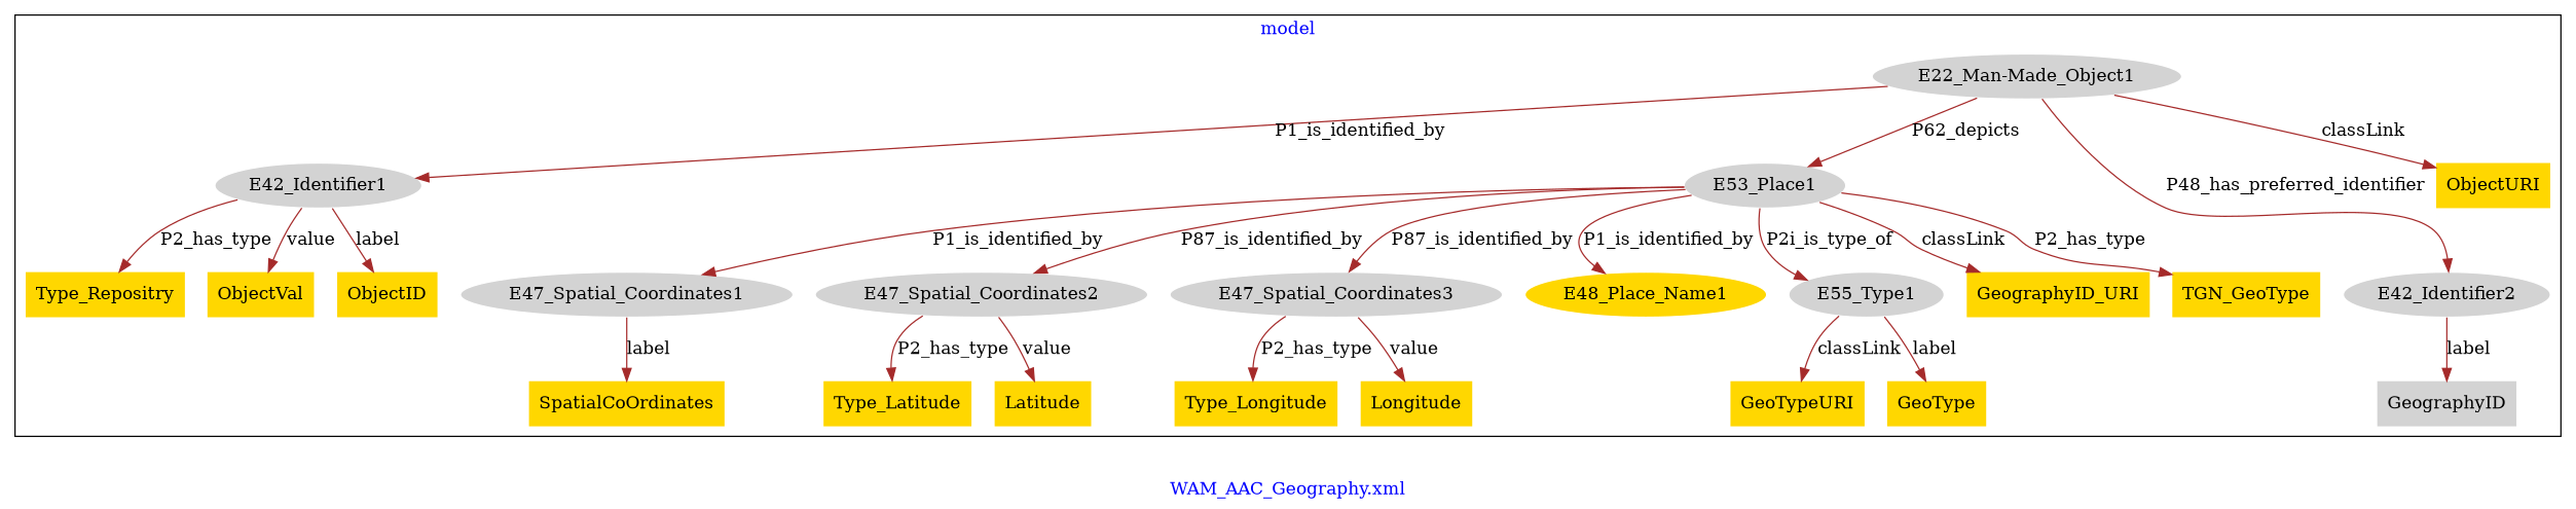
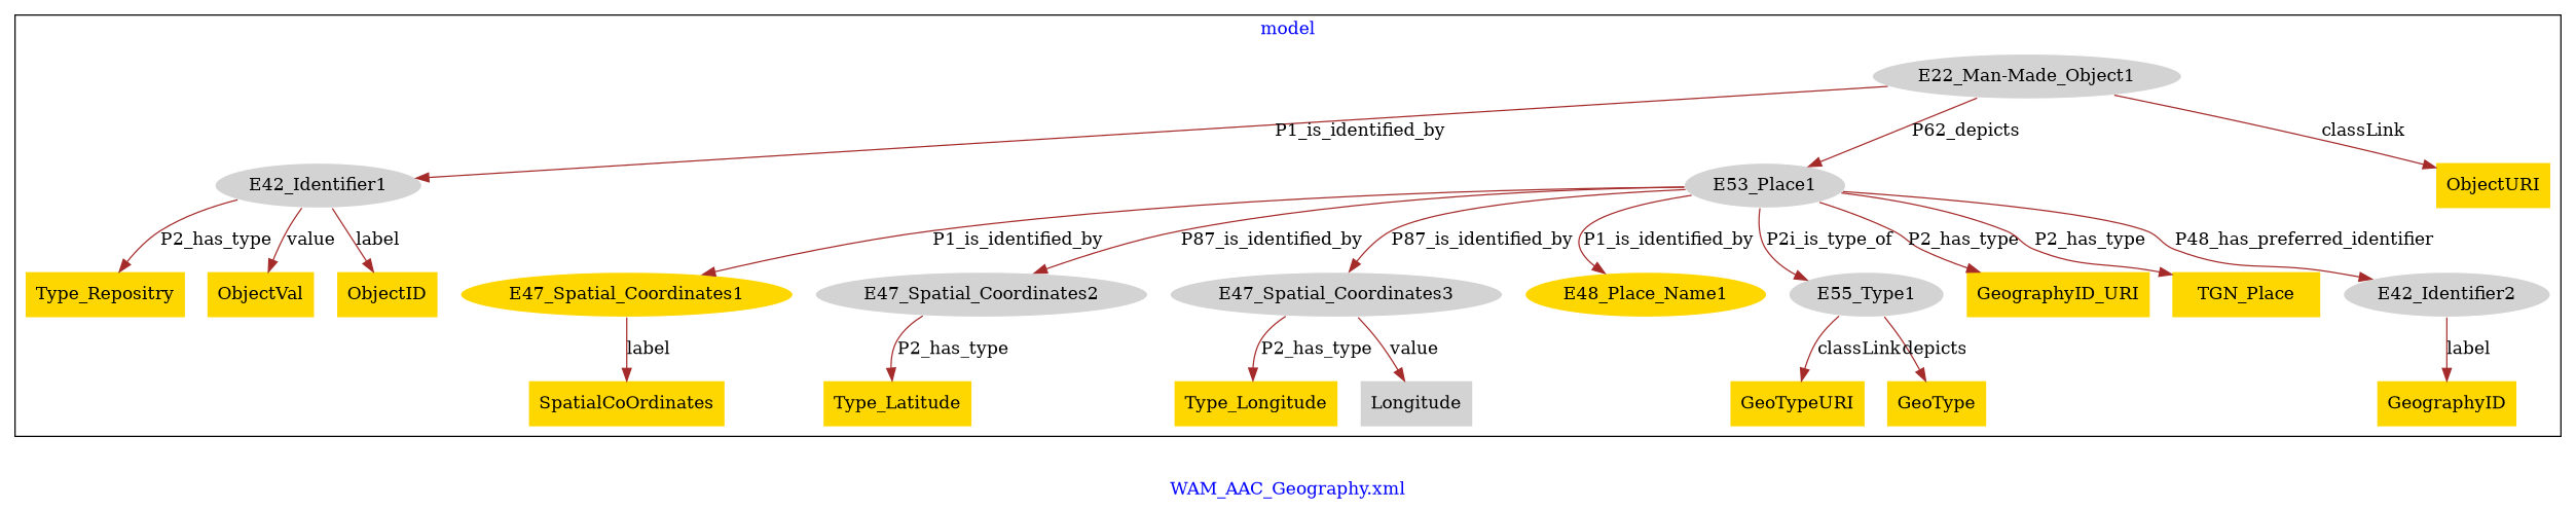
  digraph {
    fontcolor=blue
    label="WAM_AAC_Geography.xml"
    remincross=true
    node [fillcolor=gold style=filled shape=plaintext]
    edge [color=brown fontcolor=black]
    n1 [color=white fillcolor=lightgray label="E22_Man-Made_Object1" shape=""]
    n2 [color=white fillcolor=lightgray label=E42_Identifier1 shape=""]
    n3 [color=white fillcolor=lightgray label=E53_Place1 shape=""]
    n4 [color=white fillcolor=lightgray label=E42_Identifier2 shape=""]
-   n5 [color=white fillcolor=lightgray label=E47_Spatial_Coordinates1 shape=""]
+   n5 [color=white label=E47_Spatial_Coordinates1 shape=""]
    n6 [color=white fillcolor=lightgray label=E47_Spatial_Coordinates2 shape=""]
    n7 [color=white fillcolor=lightgray label=E47_Spatial_Coordinates3 shape=""]
    n8 [color=white label=E48_Place_Name1 shape=""]
    n9 [color=white fillcolor=lightgray label=E55_Type1 shape=""]
    n10 [label=Type_Repositry]
-   n11 [label=Longitude]
-   n12 [fillcolor=lightgray label=GeographyID]
-   n13 [label=Latitude]
+   n11 [fillcolor=lightgray label=Longitude]
+   n12 [label=GeographyID]
    n14 [label=Type_Longitude]
    n15 [label=Type_Latitude]
    n16 [label=GeoTypeURI]
    n17 [label=GeographyID_URI]
    n18 [label=SpatialCoOrdinates]
-   n19 [label=TGN_GeoType]
+   n19 [label=TGN_Place]
    n20 [label=ObjectURI]
    n21 [label=ObjectVal]
    n22 [label=ObjectID]
    n23 [label=GeoType]
    subgraph cluster_1 {
      label=model
      n1
      n2
      n3
      n4
      n5
      n6
      n7
      n8
      n9
      n10
      n11
      n12
-     n13
      n14
      n15
      n16
      n17
      n18
      n19
      n20
      n21
      n22
      n23
    }
    n1 -> n2 [label=P1_is_identified_by]
    n1 -> n3 [label=P62_depicts]
    n1 -> n20 [label=classLink]
    n2 -> n10 [label=P2_has_type]
    n2 -> n21 [label=value]
    n2 -> n22 [label=label]
-   n1 -> n4 [label=P48_has_preferred_identifier]
+   n3 -> n4 [label=P48_has_preferred_identifier]
    n3 -> n5 [label=P1_is_identified_by]
    n3 -> n6 [label=P87_is_identified_by]
    n3 -> n7 [label=P87_is_identified_by]
    n3 -> n8 [label=P1_is_identified_by]
    n3 -> n9 [label=P2i_is_type_of]
-   n3 -> n17 [label=classLink]
+   n3 -> n17 [label=P2_has_type]
    n3 -> n19 [label=P2_has_type]
    n4 -> n12 [label=label]
    n5 -> n18 [label=label]
-   n6 -> n13 [label=value]
    n6 -> n15 [label=P2_has_type]
    n7 -> n11 [label=value]
    n7 -> n14 [label=P2_has_type]
    n9 -> n16 [label=classLink]
-   n9 -> n23 [label=label]
+   n9 -> n23 [label=depicts]
  }
